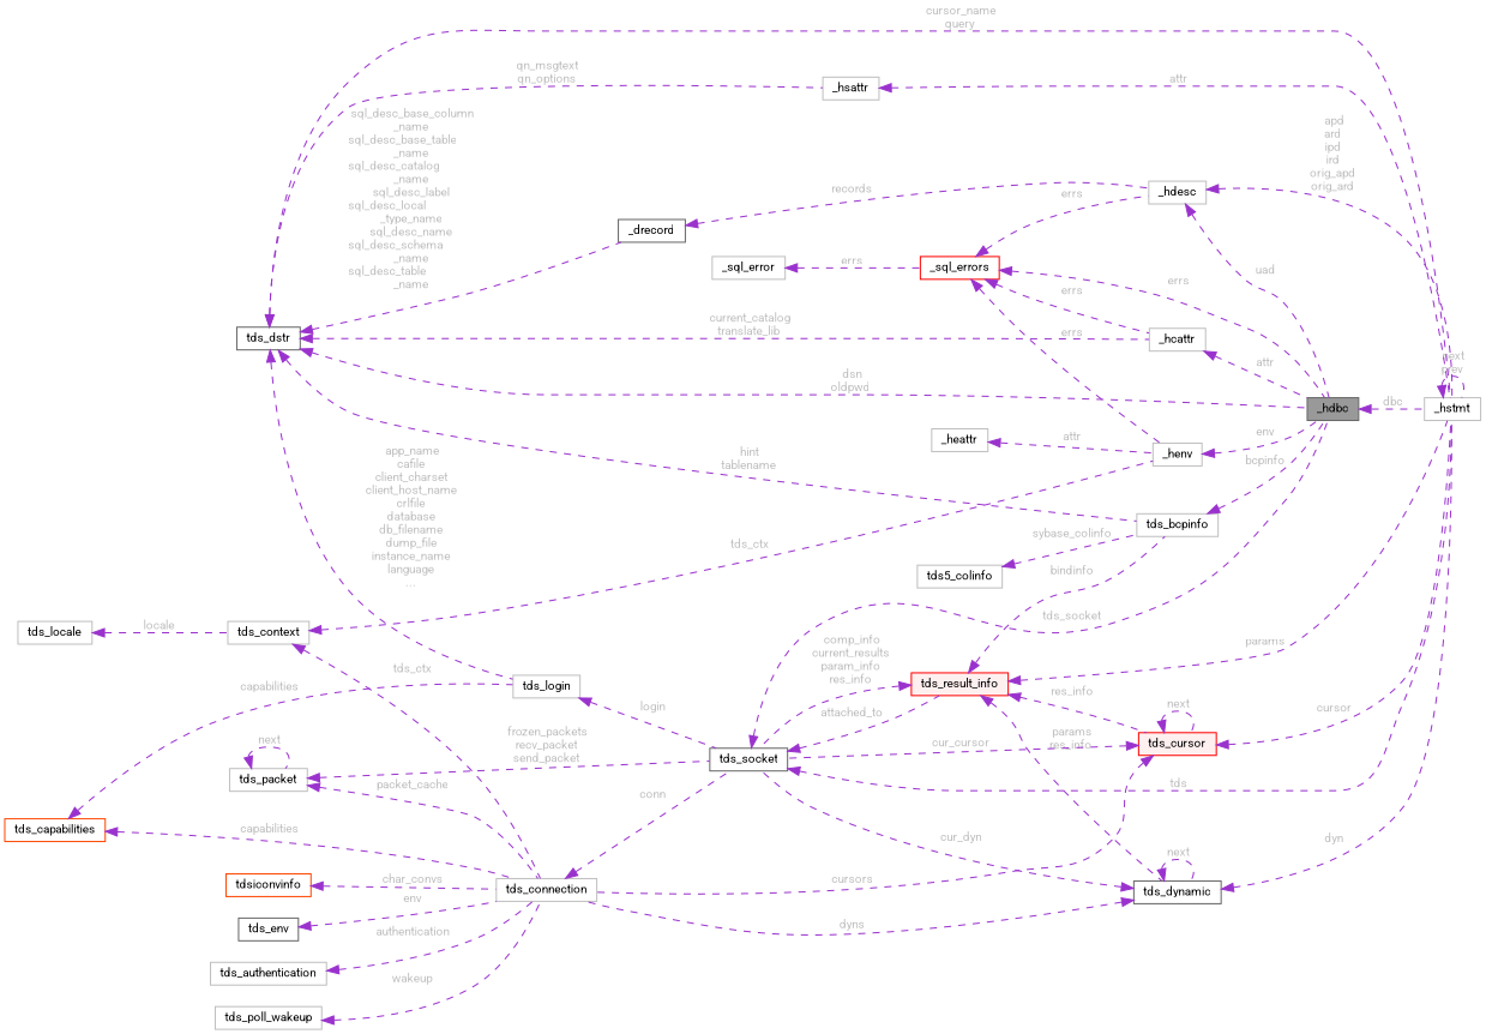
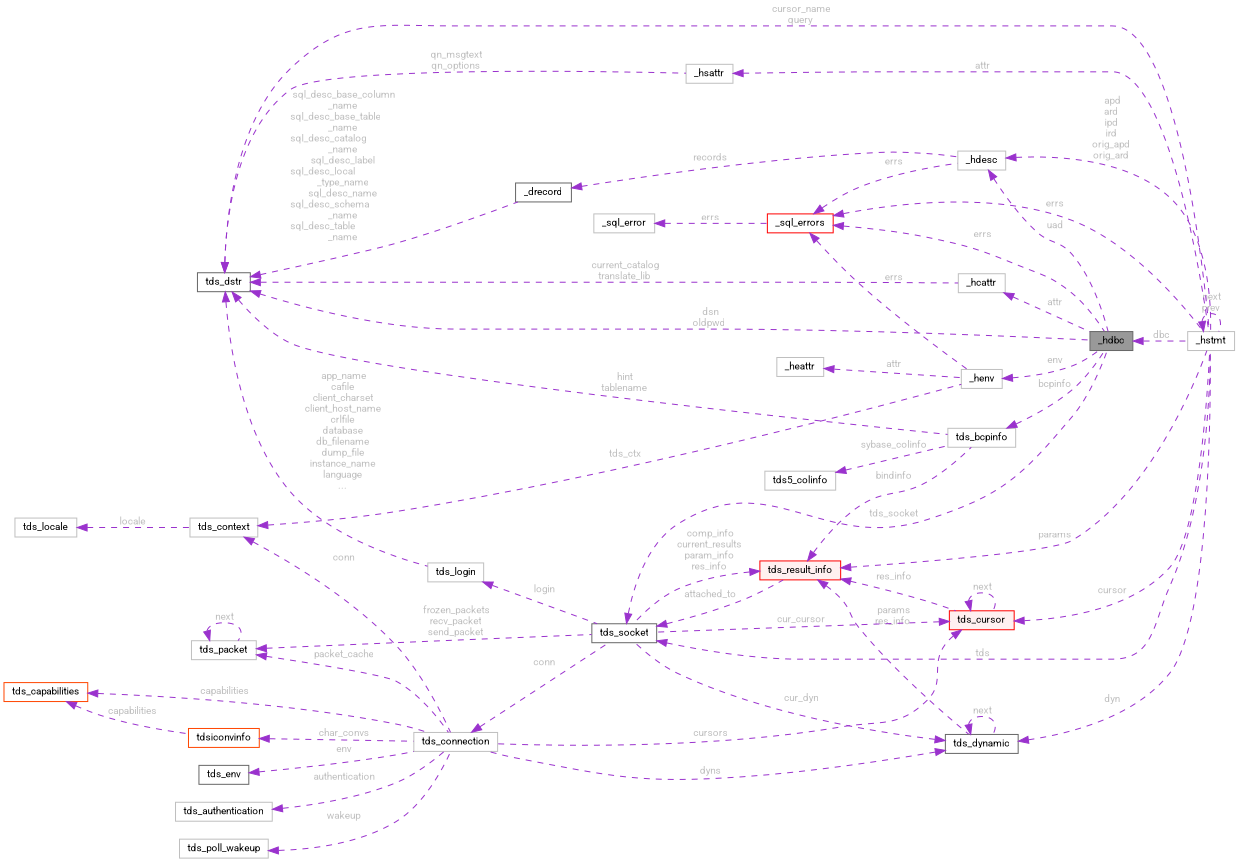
  digraph {
    fontname=Roboto
    rankdir=LR
    node [color=grey75 fillcolor=white fontname=Roboto fontsize=10 shape=box style=filled]
    edge [color=darkorchid3 dir=back fontcolor=grey fontname=Roboto fontsize=10 labelfontname=Helvetica labelfontsize=10 style=dashed]
    n1 [color=gray40 fillcolor=grey60 fontcolor=black height=0.2 label=_hdbc width=0.4]
    n2 [height=0.2 label=_hstmt width=0.4]
    n3 [color=red height=0.2 label=_sql_errors width=0.4]
    n4 [height=0.2 label=_henv width=0.4]
    n5 [height=0.2 label=_hdesc width=0.4]
    n6 [height=0.2 label=_sql_error width=0.4]
    n7 [height=0.2 label=tds_context width=0.4]
    n8 [height=0.2 label=tds_connection width=0.4]
    n9 [color=gray40 height=0.2 label=tds_socket width=0.4]
    n10 [height=0.2 label=tds_locale width=0.4]
    n11 [height=0.2 label=_heattr width=0.4]
    n12 [color=red fillcolor="#FFF0F0" height=0.2 label=tds_result_info width=0.4]
    n13 [color=red fillcolor="#FFF0F0" height=0.2 label=tds_cursor width=0.4]
    n14 [color=gray40 height=0.2 label=tds_dynamic width=0.4]
    n15 [height=0.2 label=tds_bcpinfo width=0.4]
    n16 [height=0.2 label=tds_poll_wakeup width=0.4]
    n17 [color=gray40 height=0.2 label=tds_env width=0.4]
    n18 [color=orangered height=0.2 label=tdsiconvinfo width=0.4]
    n19 [color=orangered height=0.2 label=tds_capabilities width=0.4]
    n20 [height=0.2 label=tds_login width=0.4]
    n21 [height=0.2 label=tds_packet width=0.4]
    n22 [height=0.2 label=tds_authentication width=0.4]
    n23 [color=gray40 height=0.2 label=tds_dstr width=0.4]
    n24 [color=gray40 height=0.2 label=_drecord width=0.4]
    n25 [height=0.2 label=_hsattr width=0.4]
    n26 [height=0.2 label=_hcattr width=0.4]
    n27 [height=0.2 label=tds5_colinfo width=0.4]
    n1 -> n2 [label=" dbc"]
    n2 -> n2 [label=" next\nprev"]
    n3 -> n1 [label=" errs"]
-   n3 -> n26 [label=" errs"]
+   n3 -> n2 [label=" errs"]
    n3 -> n4 [label=" errs"]
    n3 -> n5 [label=" errs"]
    n4 -> n1 [label=" env"]
    n5 -> n1 [label=" uad"]
    n5 -> n2 [label=" apd\nard\nipd\nird\norig_apd\norig_ard"]
    n6 -> n3 [label=" errs"]
    n7 -> n4 [label=" tds_ctx"]
-   n7 -> n8 [label=" tds_ctx"]
+   n7 -> n8 [label=" conn"]
    n8 -> n9 [label=" conn"]
    n9 -> n1 [label=" tds_socket"]
    n9 -> n2 [label=" tds"]
    n9 -> n12 [label=" attached_to"]
    n10 -> n7 [label=" locale"]
    n11 -> n4 [label=" attr"]
    n12 -> n2 [label=" params"]
    n12 -> n9 [label=" comp_info\ncurrent_results\nparam_info\nres_info"]
    n12 -> n13 [label=" res_info"]
    n12 -> n14 [label=" params\nres_info"]
    n12 -> n15 [label=" bindinfo"]
    n13 -> n2 [label=" cursor"]
    n13 -> n8 [label=" cursors"]
    n13 -> n9 [label=" cur_cursor"]
    n13 -> n13 [label=" next"]
    n14 -> n2 [label=" dyn"]
    n14 -> n8 [label=" dyns"]
    n14 -> n9 [label=" cur_dyn"]
    n14 -> n14 [label=" next"]
    n15 -> n1 [label=" bcpinfo"]
    n16 -> n8 [label=" wakeup"]
    n17 -> n8 [label=" env"]
    n18 -> n8 [label=" char_convs"]
    n19 -> n8 [label=" capabilities"]
-   n19 -> n20 [label=" capabilities"]
+   n19 -> n18 [label=" capabilities"]
    n20 -> n9 [label=" login"]
    n21 -> n8 [label=" packet_cache"]
    n21 -> n9 [label=" frozen_packets\nrecv_packet\nsend_packet"]
    n21 -> n21 [label=" next"]
    n22 -> n8 [label=" authentication"]
    n23 -> n1 [label=" dsn\noldpwd"]
    n23 -> n2 [label=" cursor_name\nquery"]
    n23 -> n15 [label=" hint\ntablename"]
    n23 -> n20 [label=" app_name\ncafile\nclient_charset\nclient_host_name\ncrlfile\ndatabase\ndb_filename\ndump_file\ninstance_name\nlanguage\n..."]
    n23 -> n24 [label=" sql_desc_base_column\l_name\nsql_desc_base_table\l_name\nsql_desc_catalog\l_name\nsql_desc_label\nsql_desc_local\l_type_name\nsql_desc_name\nsql_desc_schema\l_name\nsql_desc_table\l_name"]
    n23 -> n25 [label=" qn_msgtext\nqn_options"]
    n23 -> n26 [label=" current_catalog\ntranslate_lib"]
    n24 -> n5 [label=" records"]
    n25 -> n2 [label=" attr"]
    n26 -> n1 [label=" attr"]
    n27 -> n15 [label=" sybase_colinfo"]
  }
